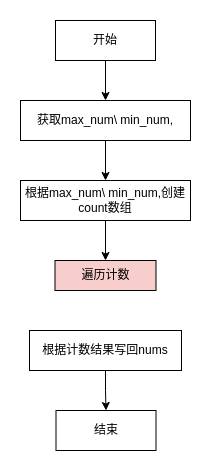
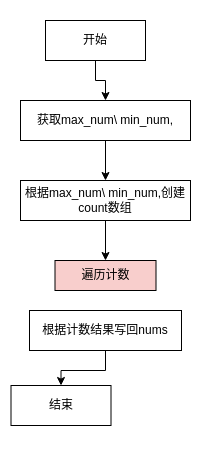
  <mxCell id="0" />
  <mxCell id="1" parent="0" />
  <mxCell id="2" style="edgeStyle=orthogonalEdgeStyle;rounded=0;orthogonalLoop=1;jettySize=auto;html=1;exitX=0.5;exitY=1;exitDx=0;exitDy=0;entryX=0.5;entryY=0;entryDx=0;entryDy=0;" edge="1" parent="1" source="3" target="5"><mxGeometry relative="1" as="geometry" /></mxCell>
- <mxCell id="3" value="开始" style="rounded=0;whiteSpace=wrap;html=1;" vertex="1" parent="1"><mxGeometry x="55" y="20" width="100" height="40" as="geometry" /></mxCell>
+ <mxCell id="3" value="开始" style="rounded=0;whiteSpace=wrap;html=1;" vertex="1" parent="1"><mxGeometry x="45" y="20" width="100" height="40" as="geometry" /></mxCell>
  <mxCell id="4" style="edgeStyle=orthogonalEdgeStyle;rounded=0;orthogonalLoop=1;jettySize=auto;html=1;exitX=0.5;exitY=1;exitDx=0;exitDy=0;entryX=0.5;entryY=0;entryDx=0;entryDy=0;" edge="1" parent="1" source="5" target="7"><mxGeometry relative="1" as="geometry" /></mxCell>
  <mxCell id="5" value="获取max_num\ min_num," style="rounded=0;whiteSpace=wrap;html=1;" vertex="1" parent="1"><mxGeometry x="20" y="100" width="170" height="40" as="geometry" /></mxCell>
  <mxCell id="6" style="edgeStyle=orthogonalEdgeStyle;rounded=0;orthogonalLoop=1;jettySize=auto;html=1;exitX=0.5;exitY=1;exitDx=0;exitDy=0;entryX=0.5;entryY=0;entryDx=0;entryDy=0;" edge="1" parent="1" source="7" target="8"><mxGeometry relative="1" as="geometry" /></mxCell>
  <mxCell id="7" value="根据max_num\ min_num,创建count数组" style="rounded=0;whiteSpace=wrap;html=1;" vertex="1" parent="1"><mxGeometry x="20" y="180" width="170" height="40" as="geometry" /></mxCell>
  <mxCell id="8" value="遍历计数" style="rounded=0;whiteSpace=wrap;html=1;fillColor=#f8cecc;" vertex="1" parent="1"><mxGeometry x="54.5" y="260" width="101" height="30" as="geometry" /></mxCell>
  <mxCell id="9" style="edgeStyle=orthogonalEdgeStyle;rounded=0;orthogonalLoop=1;jettySize=auto;html=1;exitX=0.5;exitY=1;exitDx=0;exitDy=0;entryX=0.5;entryY=0;entryDx=0;entryDy=0;" edge="1" parent="1" source="10" target="11"><mxGeometry relative="1" as="geometry" /></mxCell>
- <mxCell id="10" value="根据计数结果写回nums" style="rounded=0;whiteSpace=wrap;html=1;" vertex="1" parent="1"><mxGeometry x="29" y="330" width="152" height="40" as="geometry" /></mxCell>
- <mxCell id="11" value="结束" style="rounded=0;whiteSpace=wrap;html=1;" vertex="1" parent="1"><mxGeometry x="55.5" y="410" width="100" height="40" as="geometry" /></mxCell>
+ <mxCell id="10" value="根据计数结果写回nums" style="rounded=0;whiteSpace=wrap;html=1;" vertex="1" parent="1"><mxGeometry x="29" y="310" width="152" height="40" as="geometry" /></mxCell>
+ <mxCell id="11" value="结束" style="rounded=0;whiteSpace=wrap;html=1;" vertex="1" parent="1"><mxGeometry x="10.5" y="385" width="100" height="40" as="geometry" /></mxCell>
